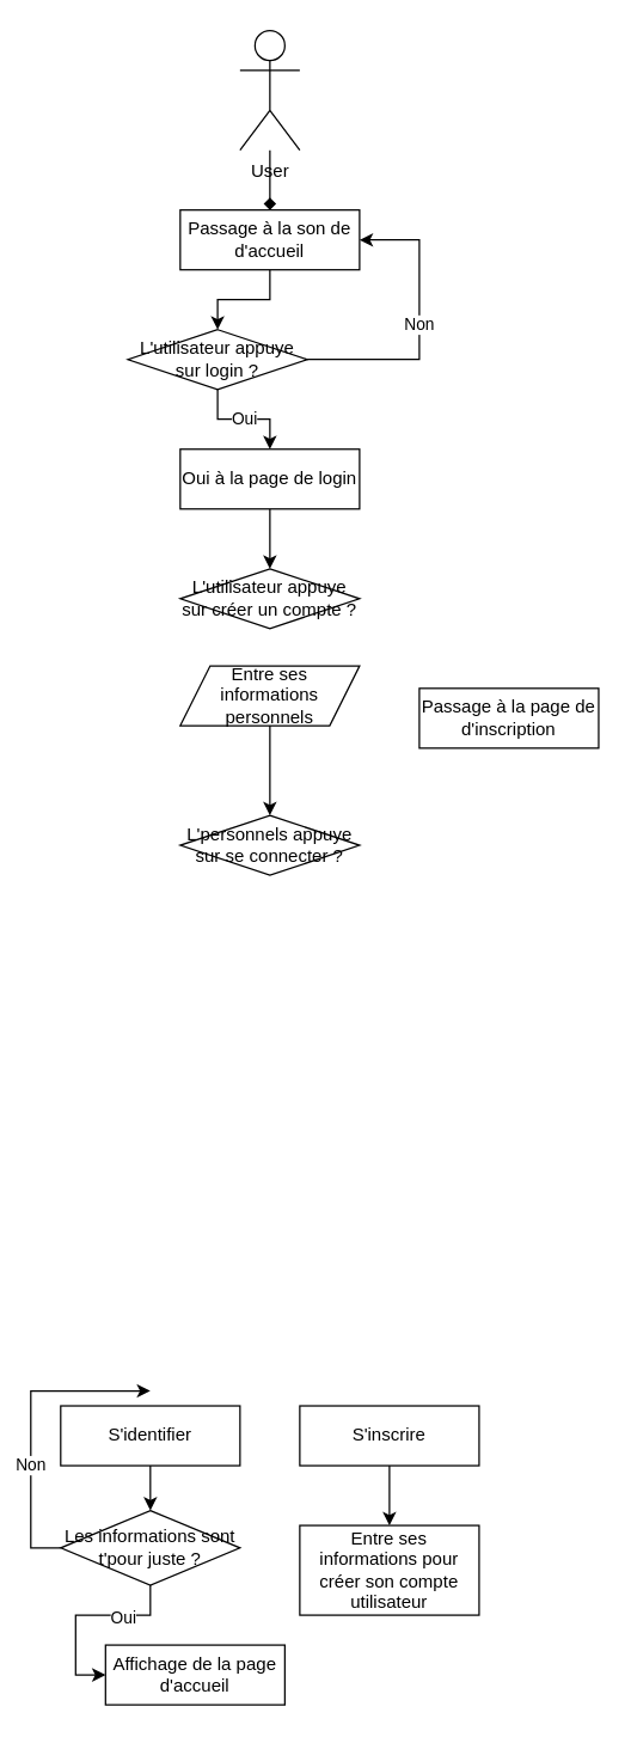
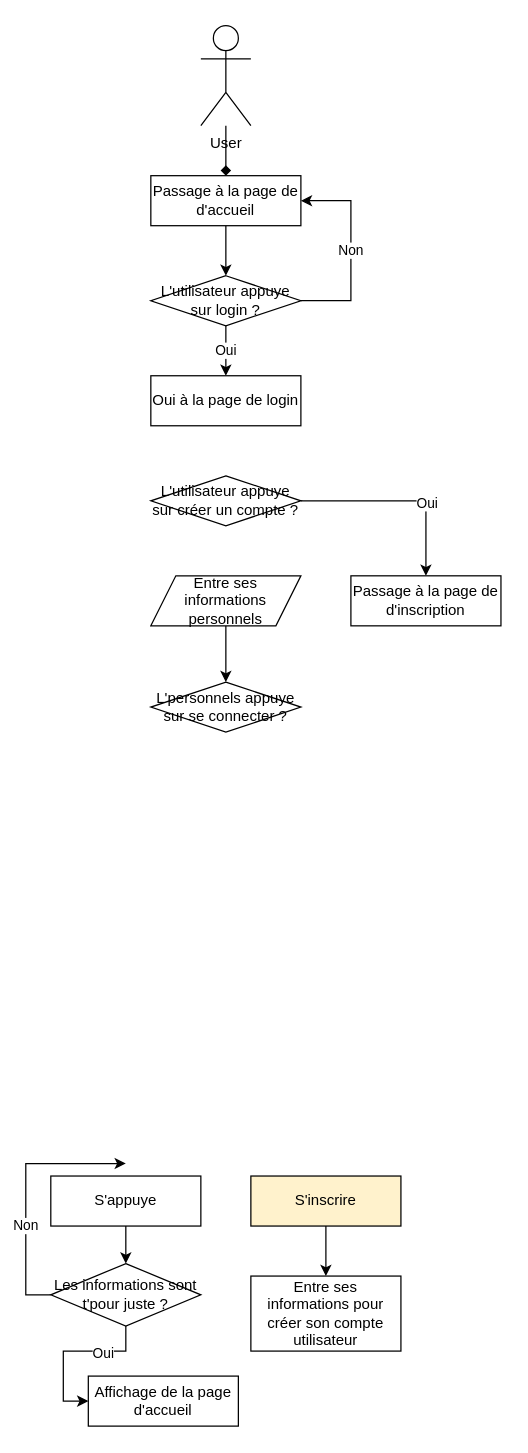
  <mxCell id="0" />
  <mxCell id="1" parent="0" />
  <mxCell id="2" style="edgeStyle=orthogonalEdgeStyle;rounded=0;orthogonalLoop=1;jettySize=auto;html=1;endArrow=diamond;" edge="1" parent="1" source="3" target="15"><mxGeometry relative="1" as="geometry" /></mxCell>
  <mxCell id="3" value="User" style="shape=umlActor;verticalLabelPosition=bottom;verticalAlign=top;html=1;outlineConnect=0;" parent="1" vertex="1"><mxGeometry x="160" y="20" width="40" height="80" as="geometry" /></mxCell>
  <mxCell id="4" value="" style="edgeStyle=orthogonalEdgeStyle;rounded=0;orthogonalLoop=1;jettySize=auto;html=1;" parent="1" source="5" target="8" edge="1"><mxGeometry relative="1" as="geometry" /></mxCell>
- <mxCell id="5" value="S'inscrire" style="rounded=0;whiteSpace=wrap;html=1;" parent="1" vertex="1"><mxGeometry x="200" y="940" width="120" height="40" as="geometry" /></mxCell>
+ <mxCell id="5" value="S'inscrire" style="rounded=0;whiteSpace=wrap;html=1;fillColor=#fff2cc;" parent="1" vertex="1"><mxGeometry x="200" y="940" width="120" height="40" as="geometry" /></mxCell>
  <mxCell id="6" value="" style="edgeStyle=orthogonalEdgeStyle;rounded=0;orthogonalLoop=1;jettySize=auto;html=1;entryX=0.5;entryY=0;entryDx=0;entryDy=0;" parent="1" source="7" target="13" edge="1"><mxGeometry relative="1" as="geometry"><mxPoint x="100" y="1020" as="targetPoint" /></mxGeometry></mxCell>
- <mxCell id="7" value="&lt;div&gt;S'identifier&lt;/div&gt;" style="rounded=0;whiteSpace=wrap;html=1;" parent="1" vertex="1"><mxGeometry x="40" y="940" width="120" height="40" as="geometry" /></mxCell>
+ <mxCell id="7" value="&lt;div&gt;S'appuye&lt;/div&gt;" style="rounded=0;whiteSpace=wrap;html=1;" parent="1" vertex="1"><mxGeometry x="40" y="940" width="120" height="40" as="geometry" /></mxCell>
  <mxCell id="8" value="Entre ses informations pour créer son compte utilisateur" style="rounded=0;whiteSpace=wrap;html=1;" parent="1" vertex="1"><mxGeometry x="200" y="1020" width="120" height="60" as="geometry" /></mxCell>
  <mxCell id="9" value="Affichage de la page d'accueil" style="rounded=0;whiteSpace=wrap;html=1;" parent="1" vertex="1"><mxGeometry x="70" y="1100" width="120" height="40" as="geometry" /></mxCell>
  <mxCell id="10" value="Non" style="edgeStyle=orthogonalEdgeStyle;rounded=0;orthogonalLoop=1;jettySize=auto;html=1;" parent="1" source="13" edge="1"><mxGeometry x="-0.268" relative="1" as="geometry"><mxPoint x="100" y="930" as="targetPoint" /><Array as="points"><mxPoint x="20" y="1035" /><mxPoint x="20" y="930" /></Array><mxPoint as="offset" /></mxGeometry></mxCell>
  <mxCell id="11" style="edgeStyle=orthogonalEdgeStyle;rounded=0;orthogonalLoop=1;jettySize=auto;html=1;entryX=0;entryY=0.5;entryDx=0;entryDy=0;" edge="1" parent="1" source="13" target="9"><mxGeometry relative="1" as="geometry" /></mxCell>
  <mxCell id="12" value="Oui" style="edgeLabel;html=1;align=center;verticalAlign=middle;resizable=0;points=[];" vertex="1" connectable="0" parent="11"><mxGeometry x="-0.407" y="1" relative="1" as="geometry"><mxPoint as="offset" /></mxGeometry></mxCell>
  <mxCell id="13" value="Les informations sont t'pour juste ?" style="rhombus;whiteSpace=wrap;html=1;" parent="1" vertex="1"><mxGeometry x="40" y="1010" width="120" height="50" as="geometry" /></mxCell>
  <mxCell id="14" value="" style="edgeStyle=orthogonalEdgeStyle;rounded=0;orthogonalLoop=1;jettySize=auto;html=1;" edge="1" parent="1" source="15" target="18"><mxGeometry relative="1" as="geometry" /></mxCell>
- <mxCell id="15" value="Passage à la son de d'accueil" style="rounded=0;whiteSpace=wrap;html=1;" vertex="1" parent="1"><mxGeometry x="120" y="140" width="120" height="40" as="geometry" /></mxCell>
+ <mxCell id="15" value="Passage à la page de d'accueil" style="rounded=0;whiteSpace=wrap;html=1;" vertex="1" parent="1"><mxGeometry x="120" y="140" width="120" height="40" as="geometry" /></mxCell>
  <mxCell id="16" value="Oui" style="edgeStyle=orthogonalEdgeStyle;rounded=0;orthogonalLoop=1;jettySize=auto;html=1;" edge="1" parent="1" source="18" target="20"><mxGeometry relative="1" as="geometry"><mxPoint as="offset" /></mxGeometry></mxCell>
  <mxCell id="17" value="Non" style="edgeStyle=orthogonalEdgeStyle;rounded=0;orthogonalLoop=1;jettySize=auto;html=1;entryX=1;entryY=0.5;entryDx=0;entryDy=0;" edge="1" parent="1" source="18" target="15"><mxGeometry relative="1" as="geometry"><Array as="points"><mxPoint x="280" y="240" /><mxPoint x="280" y="160" /></Array></mxGeometry></mxCell>
- <mxCell id="18" value="L'utilisateur appuye sur login ?" style="rhombus;whiteSpace=wrap;html=1;" vertex="1" parent="1"><mxGeometry x="85" y="220" width="120" height="40" as="geometry" /></mxCell>
- <mxCell id="19" value="" style="edgeStyle=orthogonalEdgeStyle;rounded=0;orthogonalLoop=1;jettySize=auto;html=1;" edge="1" parent="1" source="20" target="23"><mxGeometry relative="1" as="geometry" /></mxCell>
+ <mxCell id="18" value="L'utilisateur appuye sur login ?" style="rhombus;whiteSpace=wrap;html=1;" vertex="1" parent="1"><mxGeometry x="120" y="220" width="120" height="40" as="geometry" /></mxCell>
  <mxCell id="20" value="Oui à la page de login" style="rounded=0;whiteSpace=wrap;html=1;" vertex="1" parent="1"><mxGeometry x="120" y="300" width="120" height="40" as="geometry" /></mxCell>
+ <mxCell id="21" value="" style="edgeStyle=orthogonalEdgeStyle;rounded=0;orthogonalLoop=1;jettySize=auto;html=1;" edge="1" parent="1" source="23" target="24"><mxGeometry relative="1" as="geometry" /></mxCell>
+ <mxCell id="22" value="Oui" style="edgeLabel;html=1;align=center;verticalAlign=middle;resizable=0;points=[];" vertex="1" connectable="0" parent="21"><mxGeometry x="0.263" relative="1" as="geometry"><mxPoint as="offset" /></mxGeometry></mxCell>
  <mxCell id="23" value="L'utilisateur appuye sur créer un compte ?" style="rhombus;whiteSpace=wrap;html=1;" vertex="1" parent="1"><mxGeometry x="120" y="380" width="120" height="40" as="geometry" /></mxCell>
  <mxCell id="24" value="Passage à la page de d'inscription" style="rounded=0;whiteSpace=wrap;html=1;" vertex="1" parent="1"><mxGeometry x="280" y="460" width="120" height="40" as="geometry" /></mxCell>
  <mxCell id="25" value="L'personnels appuye sur se connecter ?" style="rhombus;whiteSpace=wrap;html=1;" vertex="1" parent="1"><mxGeometry x="120" y="545" width="120" height="40" as="geometry" /></mxCell>
  <mxCell id="26" value="" style="edgeStyle=orthogonalEdgeStyle;rounded=0;orthogonalLoop=1;jettySize=auto;html=1;" edge="1" parent="1" source="27" target="25"><mxGeometry relative="1" as="geometry" /></mxCell>
- <mxCell id="27" value="Entre ses informations personnels" style="shape=parallelogram;perimeter=parallelogramPerimeter;whiteSpace=wrap;html=1;fixedSize=1;" vertex="1" parent="1"><mxGeometry x="120" y="445" width="120" height="40" as="geometry" /></mxCell>
+ <mxCell id="27" value="Entre ses informations personnels" style="shape=parallelogram;perimeter=parallelogramPerimeter;whiteSpace=wrap;html=1;fixedSize=1;" vertex="1" parent="1"><mxGeometry x="120" y="460" width="120" height="40" as="geometry" /></mxCell>
